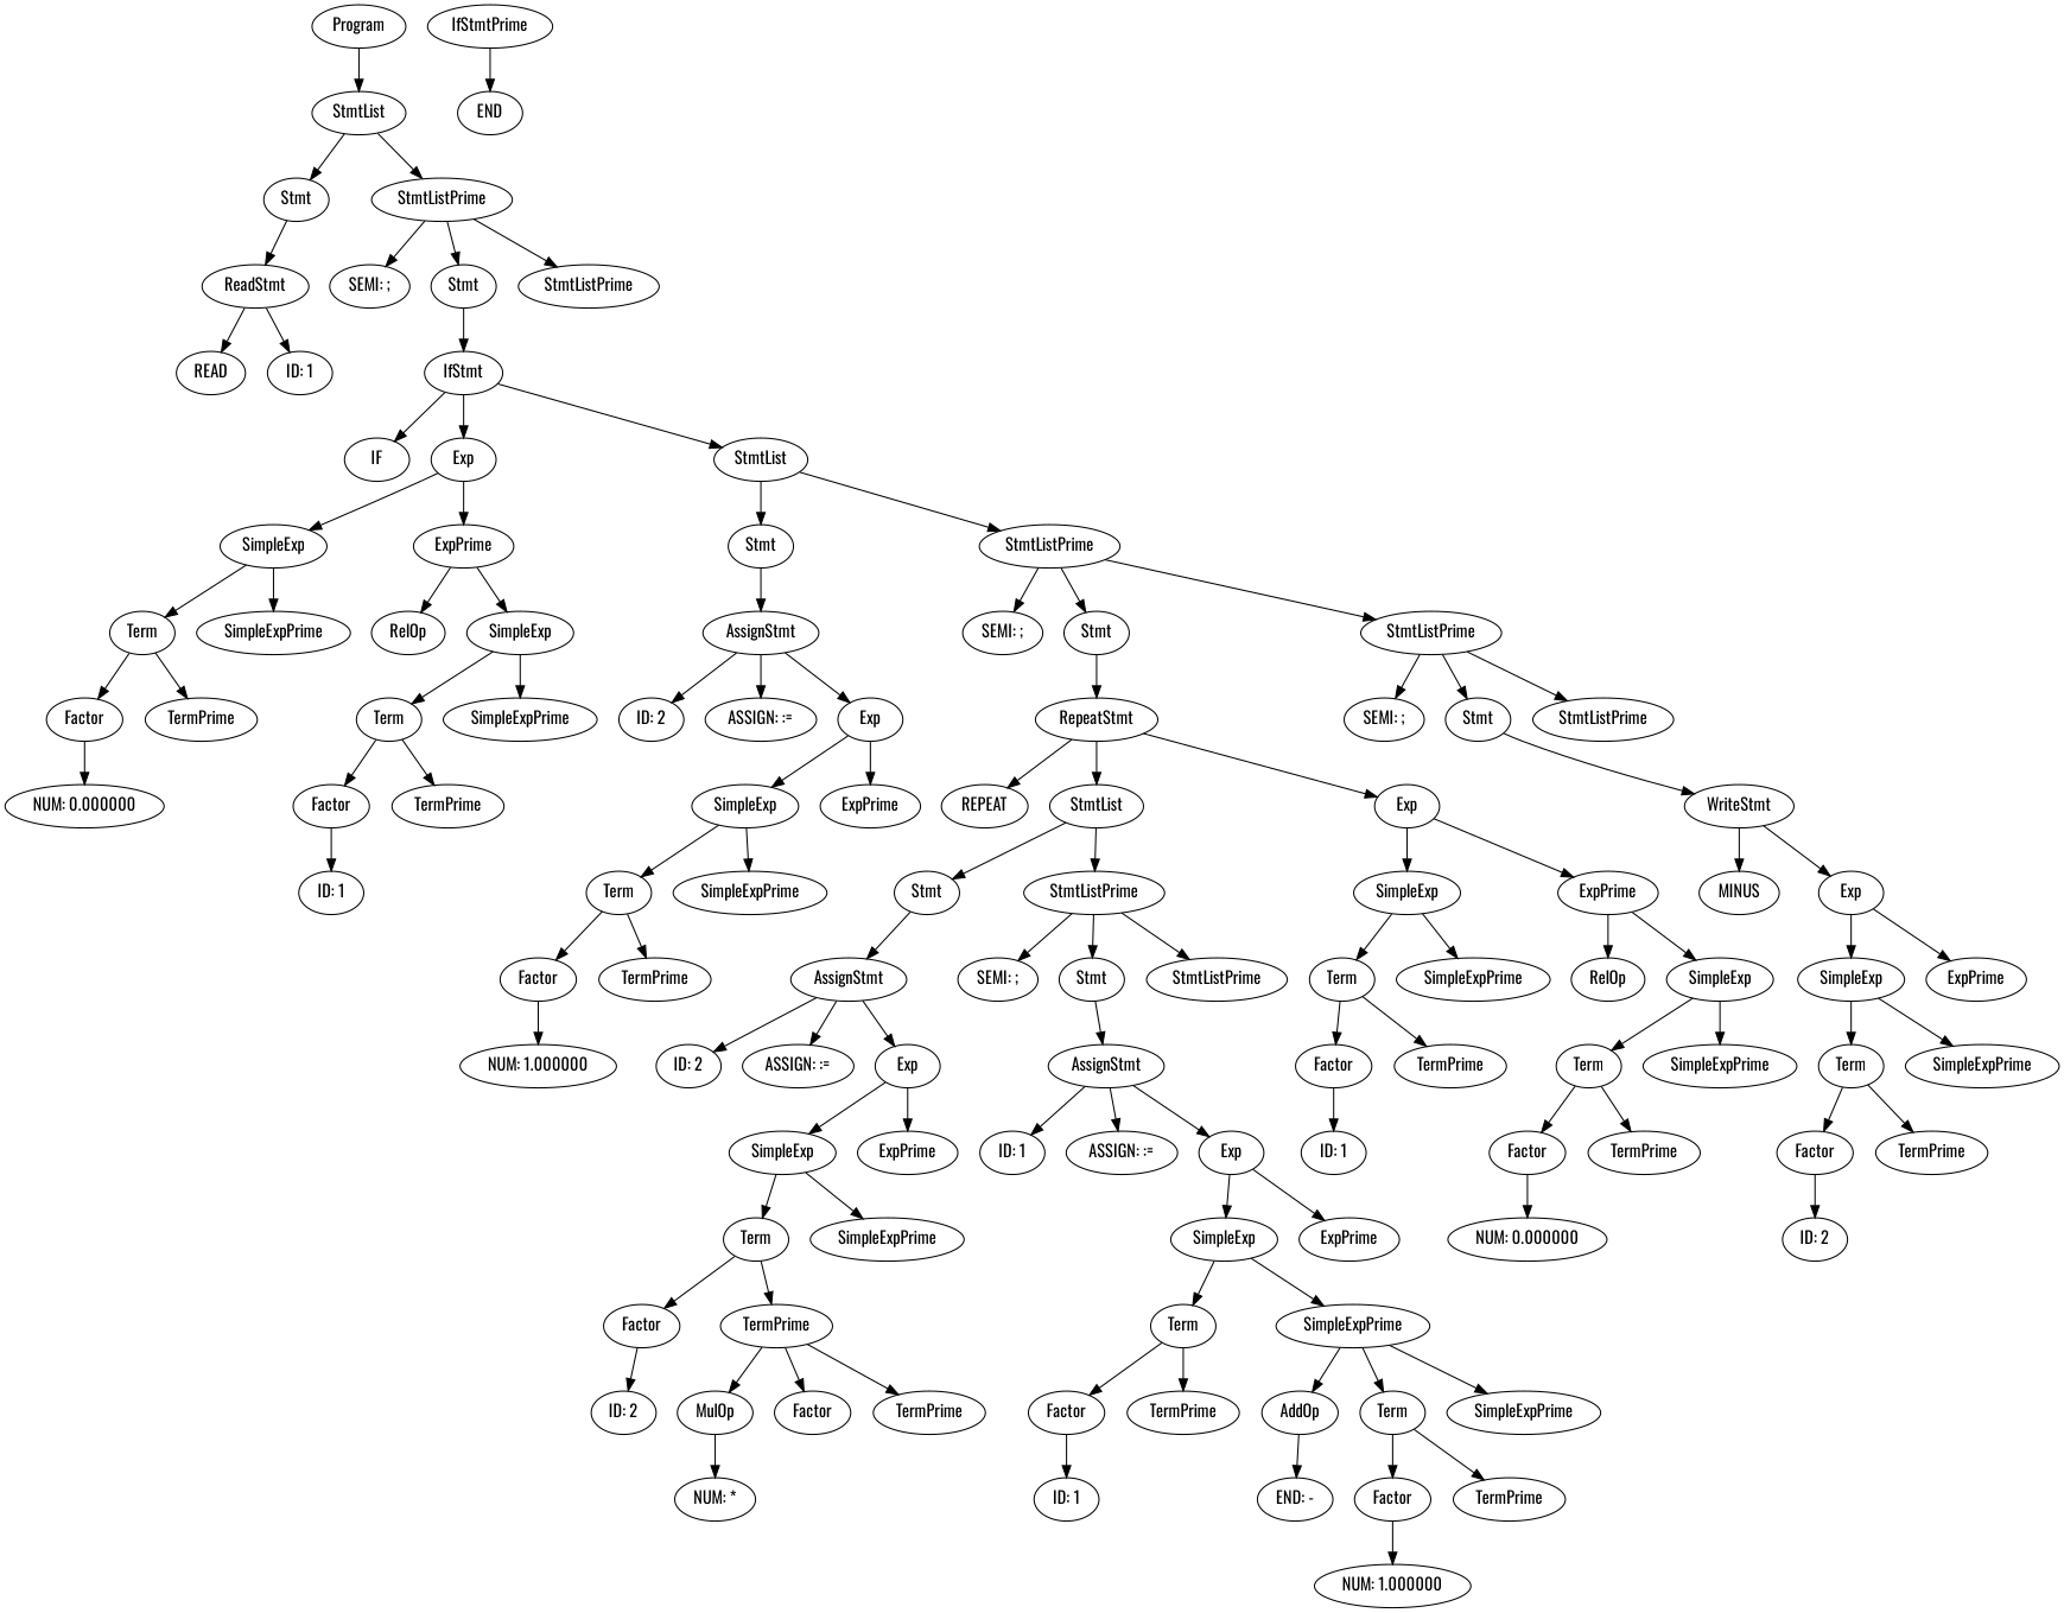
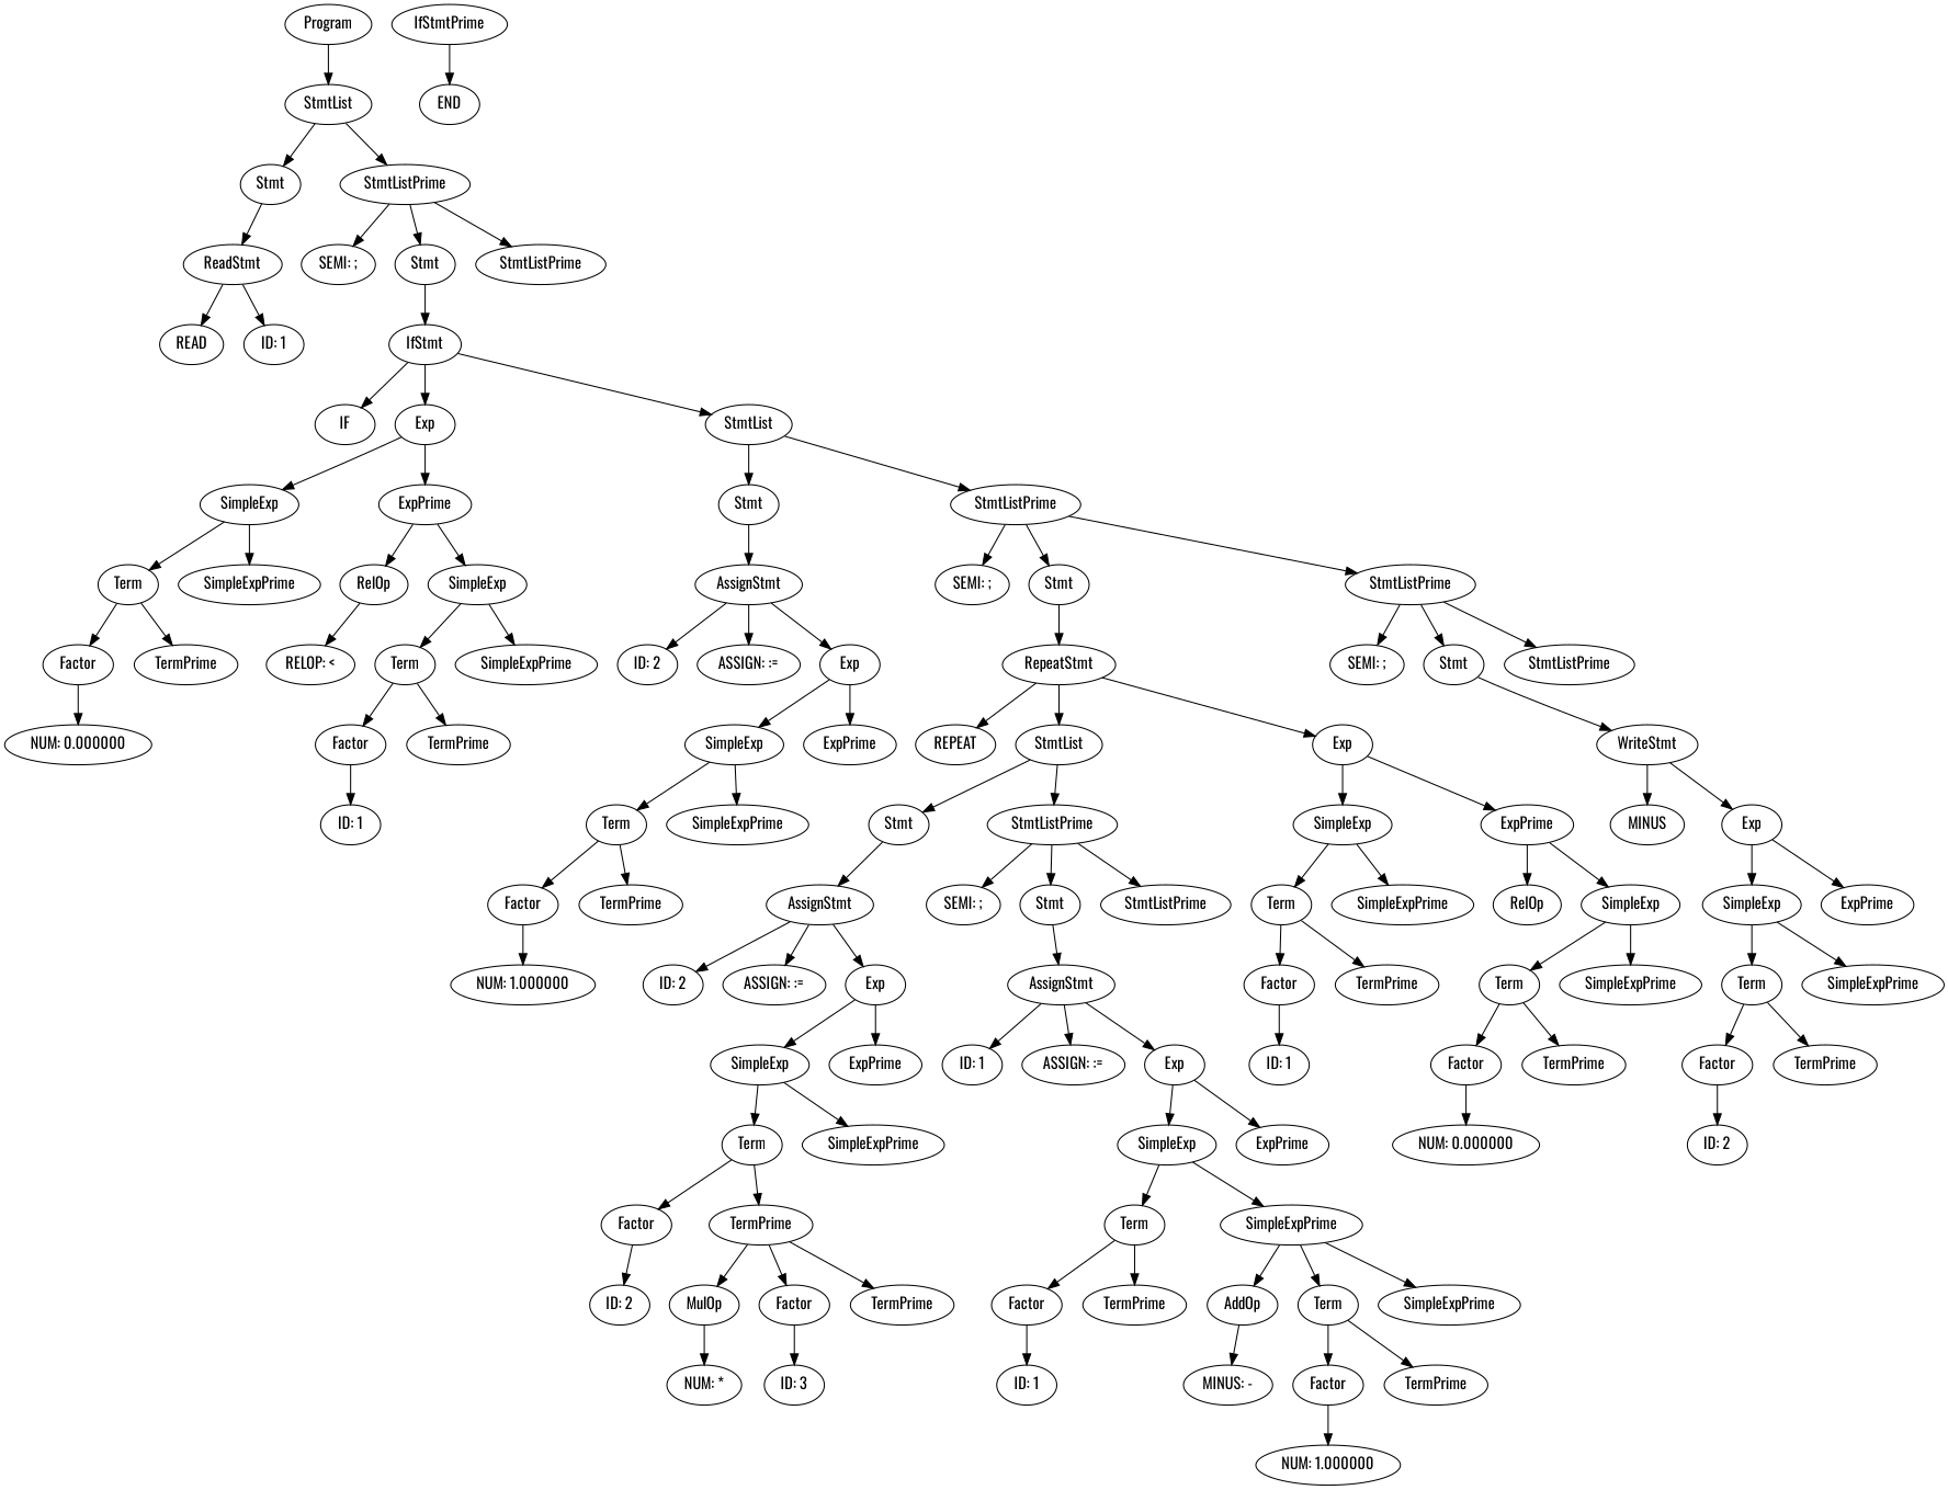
  digraph {
    fontname=Oswald
    node [fontname=Oswald]
    edge [fontname=Oswald]
    n1 [label=Program]
    n2 [label=StmtList]
    n3 [label=Stmt]
    n4 [label=StmtListPrime]
    n5 [label=ReadStmt]
    n6 [label="SEMI: ;"]
    n7 [label=Stmt]
    n8 [label=StmtListPrime]
    n9 [label=READ]
    n10 [label="ID: 1"]
    n11 [label=IfStmt]
    n12 [label=IF]
    n13 [label=Exp]
    n14 [label=StmtList]
    n15 [label=SimpleExp]
    n16 [label=ExpPrime]
    n17 [label=Stmt]
    n18 [label=StmtListPrime]
    n19 [label=IfStmtPrime]
    n20 [label=END]
    n21 [label=Term]
    n22 [label=SimpleExpPrime]
    n23 [label=RelOp]
    n24 [label=SimpleExp]
    n25 [label=Factor]
    n26 [label=TermPrime]
    n27 [label="NUM: 0.000000"]
+   n28 [label="RELOP: <"]
    n29 [label=Term]
    n30 [label=SimpleExpPrime]
    n31 [label=Factor]
    n32 [label=TermPrime]
    n33 [label="ID: 1"]
    n34 [label=AssignStmt]
    n35 [label="SEMI: ;"]
    n36 [label=Stmt]
    n37 [label=StmtListPrime]
    n38 [label="ID: 2"]
    n39 [label="ASSIGN: :="]
    n40 [label=Exp]
    n41 [label=SimpleExp]
    n42 [label=ExpPrime]
    n43 [label=Term]
    n44 [label=SimpleExpPrime]
    n45 [label=Factor]
    n46 [label=TermPrime]
    n47 [label="NUM: 1.000000"]
    n48 [label=RepeatStmt]
    n49 [label="SEMI: ;"]
    n50 [label=Stmt]
    n51 [label=StmtListPrime]
    n52 [label=REPEAT]
    n53 [label=StmtList]
    n54 [label=Exp]
    n55 [label=Stmt]
    n56 [label=StmtListPrime]
    n57 [label=SimpleExp]
    n58 [label=ExpPrime]
    n59 [label=AssignStmt]
    n60 [label="SEMI: ;"]
    n61 [label=Stmt]
    n62 [label=StmtListPrime]
    n63 [label="ID: 2"]
    n64 [label="ASSIGN: :="]
    n65 [label=Exp]
    n66 [label=SimpleExp]
    n67 [label=ExpPrime]
    n68 [label=Term]
    n69 [label=SimpleExpPrime]
    n70 [label=Factor]
    n71 [label=TermPrime]
    n72 [label="ID: 2"]
    n73 [label=MulOp]
    n74 [label=Factor]
    n75 [label=TermPrime]
    n76 [label="NUM: *"]
+   n77 [label="ID: 3"]
    n78 [label=AssignStmt]
    n79 [label="ID: 1"]
    n80 [label="ASSIGN: :="]
    n81 [label=Exp]
    n82 [label=SimpleExp]
    n83 [label=ExpPrime]
    n84 [label=Term]
    n85 [label=SimpleExpPrime]
    n86 [label=Factor]
    n87 [label=TermPrime]
    n88 [label=AddOp]
    n89 [label=Term]
    n90 [label=SimpleExpPrime]
    n91 [label="ID: 1"]
-   n92 [label="END: -"]
+   n92 [label="MINUS: -"]
    n93 [label=Factor]
    n94 [label=TermPrime]
    n95 [label="NUM: 1.000000"]
    n96 [label=Term]
    n97 [label=SimpleExpPrime]
    n98 [label=RelOp]
    n99 [label=SimpleExp]
    n100 [label=Factor]
    n101 [label=TermPrime]
    n102 [label="ID: 1"]
    n103 [label=Term]
    n104 [label=SimpleExpPrime]
    n105 [label=Factor]
    n106 [label=TermPrime]
    n107 [label="NUM: 0.000000"]
    n108 [label=WriteStmt]
    n109 [label=MINUS]
    n110 [label=Exp]
    n111 [label=SimpleExp]
    n112 [label=ExpPrime]
    n113 [label=Term]
    n114 [label=SimpleExpPrime]
    n115 [label=Factor]
    n116 [label=TermPrime]
    n117 [label="ID: 2"]
    n1 -> n2
    n2 -> n3
    n2 -> n4
    n3 -> n5
    n4 -> n6
    n4 -> n7
    n4 -> n8
    n5 -> n9
    n5 -> n10
    n7 -> n11
    n11 -> n12
    n11 -> n13
    n11 -> n14
    n13 -> n15
    n13 -> n16
    n14 -> n17
    n14 -> n18
    n15 -> n21
    n15 -> n22
    n16 -> n23
    n16 -> n24
    n17 -> n34
    n18 -> n35
    n18 -> n36
    n18 -> n37
    n19 -> n20
    n21 -> n25
    n21 -> n26
+   n23 -> n28
    n24 -> n29
    n24 -> n30
    n25 -> n27
    n29 -> n31
    n29 -> n32
    n31 -> n33
    n34 -> n38
    n34 -> n39
    n34 -> n40
    n36 -> n48
    n37 -> n49
    n37 -> n50
    n37 -> n51
    n40 -> n41
    n40 -> n42
    n41 -> n43
    n41 -> n44
    n43 -> n45
    n43 -> n46
    n45 -> n47
    n48 -> n52
    n48 -> n53
    n48 -> n54
    n50 -> n108
    n53 -> n55
    n53 -> n56
    n54 -> n57
    n54 -> n58
    n55 -> n59
    n56 -> n60
    n56 -> n61
    n56 -> n62
    n57 -> n96
    n57 -> n97
    n58 -> n98
    n58 -> n99
    n59 -> n63
    n59 -> n64
    n59 -> n65
    n61 -> n78
    n65 -> n66
    n65 -> n67
    n66 -> n68
    n66 -> n69
    n68 -> n70
    n68 -> n71
    n70 -> n72
    n71 -> n73
    n71 -> n74
    n71 -> n75
    n73 -> n76
+   n74 -> n77
    n78 -> n79
    n78 -> n80
    n78 -> n81
    n81 -> n82
    n81 -> n83
    n82 -> n84
    n82 -> n85
    n84 -> n86
    n84 -> n87
    n85 -> n88
    n85 -> n89
    n85 -> n90
    n86 -> n91
    n88 -> n92
    n89 -> n93
    n89 -> n94
    n93 -> n95
    n96 -> n100
    n96 -> n101
    n99 -> n103
    n99 -> n104
    n100 -> n102
    n103 -> n105
    n103 -> n106
    n105 -> n107
    n108 -> n109
    n108 -> n110
    n110 -> n111
    n110 -> n112
    n111 -> n113
    n111 -> n114
    n113 -> n115
    n113 -> n116
    n115 -> n117
  }
